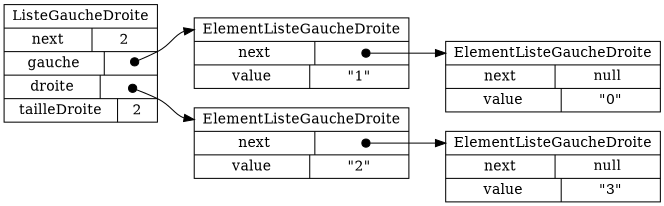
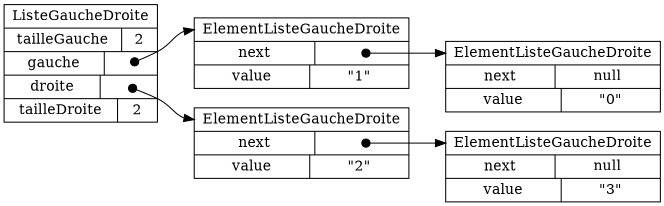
  digraph {
    compound=true
    rankdir=LR
    node [fillcolor=white shape=record style=filled]
    edge [arrowtail=dot dir=both headport=_C tailclip=false tailport="next_next:c"]
-   n1 [label="<_C>ListeGaucheDroite|{next|2}|{gauche|<gauche_gauche>}|{droite|<droite_droite>}|{tailleDroite|2}"]
+   n1 [label="<_C>ListeGaucheDroite|{tailleGauche|2}|{gauche|<gauche_gauche>}|{droite|<droite_droite>}|{tailleDroite|2}"]
    n2 [label="<_C>ElementListeGaucheDroite|{next|<next_next>}|{value|\"1\"}"]
    n3 [label="<_C>ElementListeGaucheDroite|{next|<next_next>}|{value|\"2\"}"]
    n4 [label="<_C>ElementListeGaucheDroite|{next|null}|{value|\"0\"}"]
    n5 [label="<_C>ElementListeGaucheDroite|{next|null}|{value|\"3\"}"]
    n1 -> n2 [tailport="gauche_gauche:c"]
    n1 -> n3 [tailport="droite_droite:c"]
    n2 -> n4
    n3 -> n5
  }
